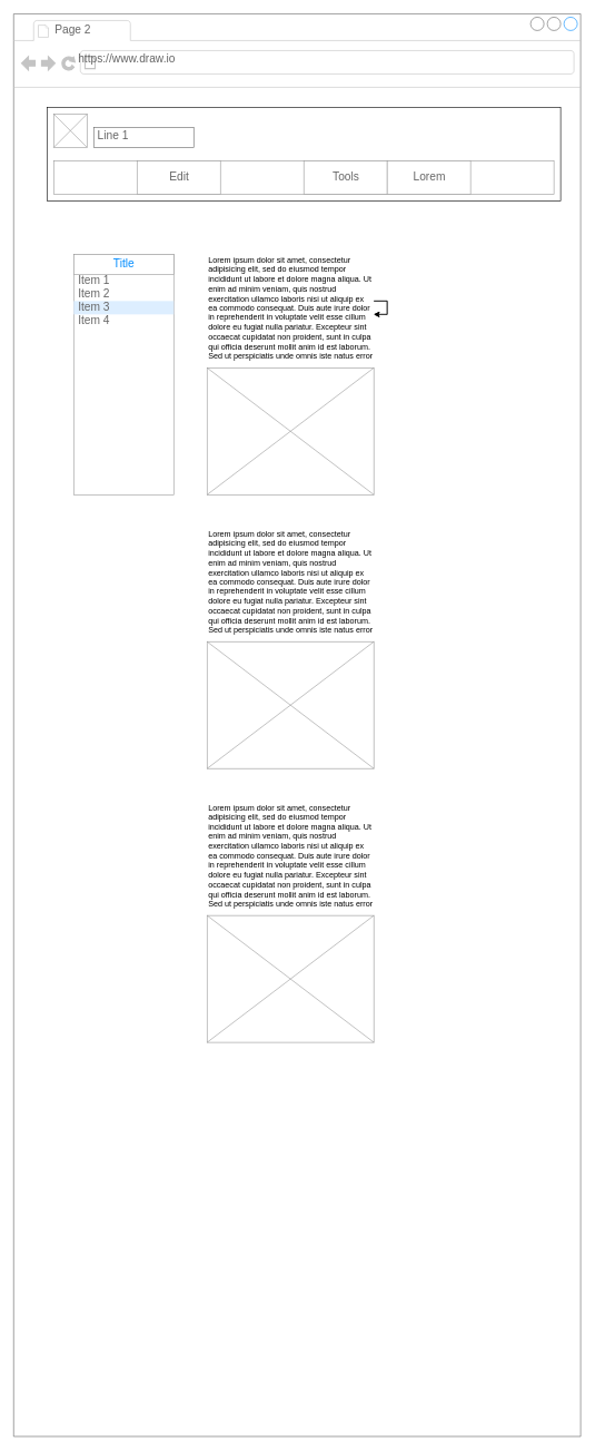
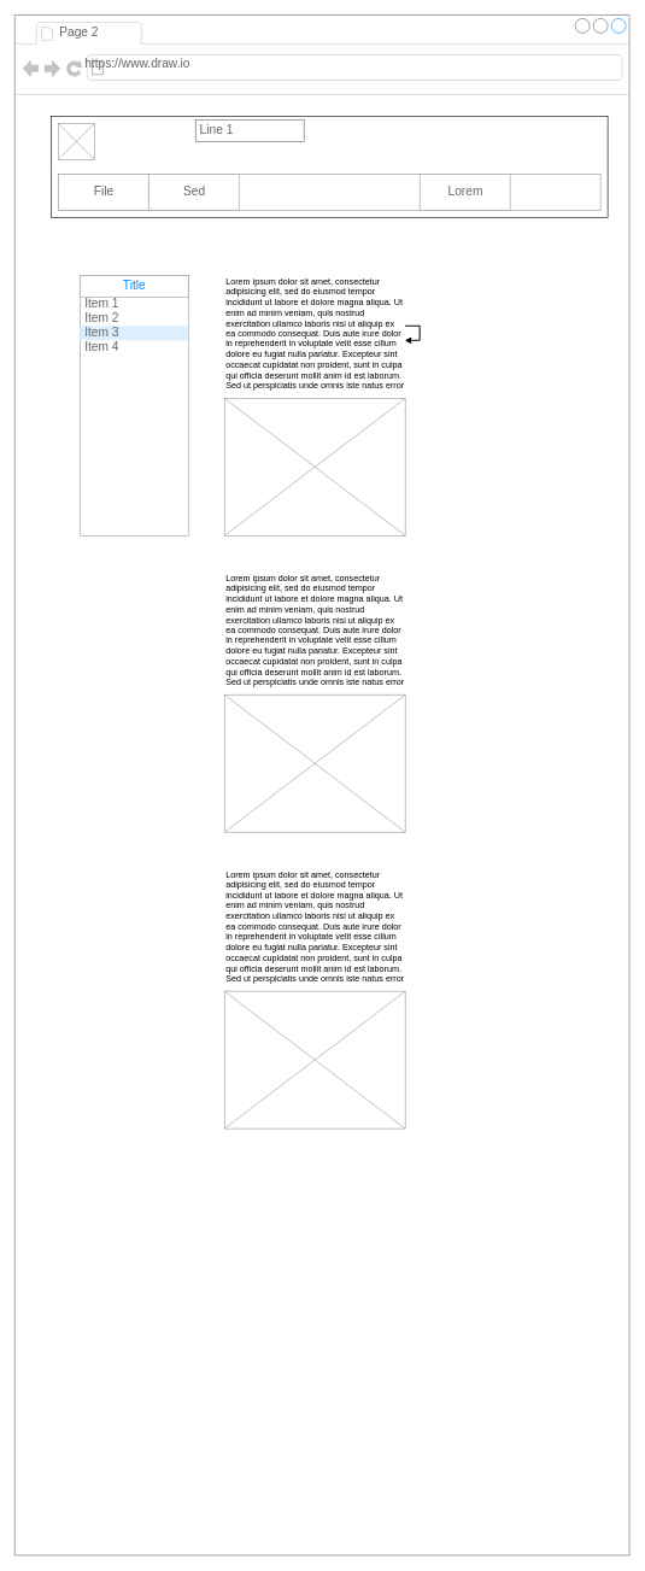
  <mxCell id="0" />
  <mxCell id="1" parent="0" />
  <mxCell id="2" value="" style="strokeWidth=1;shadow=0;dashed=0;align=center;html=1;shape=mxgraph.mockup.containers.browserWindow;rSize=0;strokeColor=#666666;strokeColor2=#008cff;strokeColor3=#c4c4c4;mainText=,;recursiveResize=0;" vertex="1" parent="1"><mxGeometry x="20" y="20" width="850" height="2130" as="geometry" /></mxCell>
  <mxCell id="3" value="Page 2" style="strokeWidth=1;shadow=0;dashed=0;align=center;html=1;shape=mxgraph.mockup.containers.anchor;fontSize=17;fontColor=#666666;align=left;" vertex="1" parent="2"><mxGeometry x="60" y="12" width="110" height="26" as="geometry" /></mxCell>
  <mxCell id="4" value="https://www.draw.io" style="strokeWidth=1;shadow=0;dashed=0;align=center;html=1;shape=mxgraph.mockup.containers.anchor;rSize=0;fontSize=17;fontColor=#666666;align=left;" vertex="1" parent="2"><mxGeometry x="95" y="55" width="250" height="26" as="geometry" /></mxCell>
  <mxCell id="5" value="Lorem ipsum dolor sit amet, consectetur adipisicing elit, sed do eiusmod tempor incididunt ut labore et dolore magna aliqua. Ut enim ad minim veniam, quis nostrud exercitation ullamco laboris nisi ut aliquip ex ea commodo consequat. Duis aute irure dolor in reprehenderit in voluptate velit esse cillum dolore eu fugiat nulla pariatur. Excepteur sint occaecat cupidatat non proident, sunt in culpa qui officia deserunt mollit anim id est laborum.&lt;br&gt;Sed ut perspiciatis unde omnis iste natus error" style="text;spacingTop=-5;whiteSpace=wrap;html=1;align=left;fontSize=12;fontFamily=Helvetica;fillColor=none;strokeColor=none;" vertex="1" parent="2"><mxGeometry x="290" y="360" width="250" height="160" as="geometry" /></mxCell>
  <mxCell id="6" style="edgeStyle=orthogonalEdgeStyle;rounded=0;orthogonalLoop=1;jettySize=auto;html=1;" edge="1" parent="2" source="5" target="5"><mxGeometry relative="1" as="geometry" /></mxCell>
  <mxCell id="7" value="" style="verticalLabelPosition=bottom;shadow=0;dashed=0;align=center;html=1;verticalAlign=top;strokeWidth=1;shape=mxgraph.mockup.graphics.simpleIcon;strokeColor=#999999;" vertex="1" parent="2"><mxGeometry x="290" y="530" width="250" height="190" as="geometry" /></mxCell>
  <mxCell id="8" value="Lorem ipsum dolor sit amet, consectetur adipisicing elit, sed do eiusmod tempor incididunt ut labore et dolore magna aliqua. Ut enim ad minim veniam, quis nostrud exercitation ullamco laboris nisi ut aliquip ex ea commodo consequat. Duis aute irure dolor in reprehenderit in voluptate velit esse cillum dolore eu fugiat nulla pariatur. Excepteur sint occaecat cupidatat non proident, sunt in culpa qui officia deserunt mollit anim id est laborum.&lt;br&gt;Sed ut perspiciatis unde omnis iste natus error" style="text;spacingTop=-5;whiteSpace=wrap;html=1;align=left;fontSize=12;fontFamily=Helvetica;fillColor=none;strokeColor=none;" vertex="1" parent="2"><mxGeometry x="290" y="770" width="250" height="160" as="geometry" /></mxCell>
  <mxCell id="9" value="" style="verticalLabelPosition=bottom;shadow=0;dashed=0;align=center;html=1;verticalAlign=top;strokeWidth=1;shape=mxgraph.mockup.graphics.simpleIcon;strokeColor=#999999;" vertex="1" parent="2"><mxGeometry x="290" y="940" width="250" height="190" as="geometry" /></mxCell>
  <mxCell id="10" value="Lorem ipsum dolor sit amet, consectetur adipisicing elit, sed do eiusmod tempor incididunt ut labore et dolore magna aliqua. Ut enim ad minim veniam, quis nostrud exercitation ullamco laboris nisi ut aliquip ex ea commodo consequat. Duis aute irure dolor in reprehenderit in voluptate velit esse cillum dolore eu fugiat nulla pariatur. Excepteur sint occaecat cupidatat non proident, sunt in culpa qui officia deserunt mollit anim id est laborum.&lt;br&gt;Sed ut perspiciatis unde omnis iste natus error" style="text;spacingTop=-5;whiteSpace=wrap;html=1;align=left;fontSize=12;fontFamily=Helvetica;fillColor=none;strokeColor=none;" vertex="1" parent="2"><mxGeometry x="290" y="1180" width="250" height="160" as="geometry" /></mxCell>
  <mxCell id="11" value="" style="verticalLabelPosition=bottom;shadow=0;dashed=0;align=center;html=1;verticalAlign=top;strokeWidth=1;shape=mxgraph.mockup.graphics.simpleIcon;strokeColor=#999999;" vertex="1" parent="2"><mxGeometry x="290" y="1350" width="250" height="190" as="geometry" /></mxCell>
  <mxCell id="12" style="edgeStyle=orthogonalEdgeStyle;rounded=0;orthogonalLoop=1;jettySize=auto;html=1;" edge="1" parent="2" source="5" target="5"><mxGeometry relative="1" as="geometry" /></mxCell>
  <mxCell id="13" value="" style="rounded=0;whiteSpace=wrap;html=1;" vertex="1" parent="2"><mxGeometry x="50" y="140" width="770" height="140" as="geometry" /></mxCell>
  <mxCell id="14" value="" style="strokeWidth=1;shadow=0;dashed=0;align=center;html=1;shape=mxgraph.mockup.forms.rrect;rSize=0;strokeColor=#999999;" vertex="1" parent="2"><mxGeometry x="60" y="220" width="750" height="50" as="geometry" /></mxCell>
- <mxCell id="16" value="Edit" style="strokeColor=inherit;fillColor=inherit;gradientColor=inherit;strokeWidth=1;shadow=0;dashed=0;align=center;html=1;shape=mxgraph.mockup.forms.rrect;rSize=0;fontSize=17;fontColor=#666666;" vertex="1" parent="14"><mxGeometry x="125.0" width="125.0" height="50" as="geometry" /></mxCell>
- <mxCell id="17" value="Tools" style="strokeColor=inherit;fillColor=inherit;gradientColor=inherit;strokeWidth=1;shadow=0;dashed=0;align=center;html=1;shape=mxgraph.mockup.forms.rrect;rSize=0;fontSize=17;fontColor=#666666;" vertex="1" parent="14"><mxGeometry x="375.0" width="125.0" height="50" as="geometry" /></mxCell>
+ <mxCell id="15" value="File" style="strokeColor=inherit;fillColor=inherit;gradientColor=inherit;strokeWidth=1;shadow=0;dashed=0;align=center;html=1;shape=mxgraph.mockup.forms.rrect;rSize=0;fontSize=17;fontColor=#666666;" vertex="1" parent="14"><mxGeometry width="125.0" height="50" as="geometry" /></mxCell>
+ <mxCell id="16" value="Sed" style="strokeColor=inherit;fillColor=inherit;gradientColor=inherit;strokeWidth=1;shadow=0;dashed=0;align=center;html=1;shape=mxgraph.mockup.forms.rrect;rSize=0;fontSize=17;fontColor=#666666;" vertex="1" parent="14"><mxGeometry x="125.0" width="125.0" height="50" as="geometry" /></mxCell>
  <mxCell id="18" value="Lorem" style="strokeColor=inherit;fillColor=inherit;gradientColor=inherit;strokeWidth=1;shadow=0;dashed=0;align=center;html=1;shape=mxgraph.mockup.forms.rrect;rSize=0;fontSize=17;fontColor=#666666;" vertex="1" parent="14"><mxGeometry x="500.0" width="125.0" height="50" as="geometry" /></mxCell>
  <mxCell id="19" value="" style="verticalLabelPosition=bottom;shadow=0;dashed=0;align=center;html=1;verticalAlign=top;strokeWidth=1;shape=mxgraph.mockup.graphics.simpleIcon;strokeColor=#999999;" vertex="1" parent="2"><mxGeometry x="60" y="150" width="50" height="50" as="geometry" /></mxCell>
- <mxCell id="20" value="Line 1" style="strokeWidth=1;shadow=0;dashed=0;align=center;html=1;shape=mxgraph.mockup.text.textBox;fontColor=#666666;align=left;fontSize=17;spacingLeft=4;spacingTop=-3;strokeColor=#666666;mainText=" vertex="1" parent="2"><mxGeometry x="120" y="170" width="150" height="30" as="geometry" /></mxCell>
+ <mxCell id="20" value="Line 1" style="strokeWidth=1;shadow=0;dashed=0;align=center;html=1;shape=mxgraph.mockup.text.textBox;fontColor=#666666;align=left;fontSize=17;spacingLeft=4;spacingTop=-3;strokeColor=#666666;mainText=" vertex="1" parent="2"><mxGeometry x="250" y="145" width="150" height="30" as="geometry" /></mxCell>
  <mxCell id="21" value="" style="strokeWidth=1;shadow=0;dashed=0;align=center;html=1;shape=mxgraph.mockup.forms.rrect;rSize=0;strokeColor=#999999;fillColor=#ffffff;" vertex="1" parent="2"><mxGeometry x="90" y="360" width="150" height="360" as="geometry" /></mxCell>
  <mxCell id="22" value="Title" style="strokeWidth=1;shadow=0;dashed=0;align=center;html=1;shape=mxgraph.mockup.forms.rrect;rSize=0;strokeColor=#999999;fontColor=#008cff;fontSize=17;fillColor=#ffffff;resizeWidth=1;" vertex="1" parent="21"><mxGeometry width="150" height="30" relative="1" as="geometry" /></mxCell>
  <mxCell id="23" value="Item 1" style="strokeWidth=1;shadow=0;dashed=0;align=center;html=1;shape=mxgraph.mockup.forms.anchor;fontSize=17;fontColor=#666666;align=left;spacingLeft=5;resizeWidth=1;" vertex="1" parent="21"><mxGeometry width="150" height="20" relative="1" as="geometry"><mxPoint y="30" as="offset" /></mxGeometry></mxCell>
  <mxCell id="24" value="Item 2" style="strokeWidth=1;shadow=0;dashed=0;align=center;html=1;shape=mxgraph.mockup.forms.anchor;fontSize=17;fontColor=#666666;align=left;spacingLeft=5;resizeWidth=1;" vertex="1" parent="21"><mxGeometry width="150" height="20" relative="1" as="geometry"><mxPoint y="50" as="offset" /></mxGeometry></mxCell>
  <mxCell id="25" value="Item 3" style="strokeWidth=1;shadow=0;dashed=0;align=center;html=1;shape=mxgraph.mockup.forms.rrect;rSize=0;fontSize=17;fontColor=#666666;align=left;spacingLeft=5;fillColor=#ddeeff;strokeColor=none;resizeWidth=1;" vertex="1" parent="21"><mxGeometry width="150" height="20" relative="1" as="geometry"><mxPoint y="70" as="offset" /></mxGeometry></mxCell>
  <mxCell id="26" value="Item 4" style="strokeWidth=1;shadow=0;dashed=0;align=center;html=1;shape=mxgraph.mockup.forms.anchor;fontSize=17;fontColor=#666666;align=left;spacingLeft=5;resizeWidth=1;" vertex="1" parent="21"><mxGeometry width="150" height="20" relative="1" as="geometry"><mxPoint y="90" as="offset" /></mxGeometry></mxCell>
